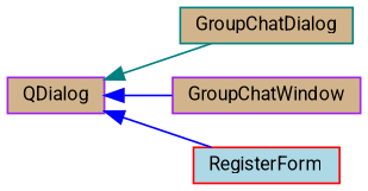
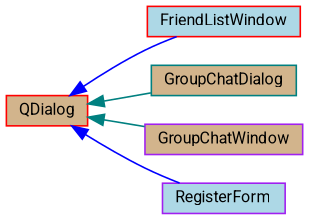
  digraph {
    fontname=Roboto
    rankdir=LR
    node [color=red fillcolor=tan fontname=Roboto fontsize=10 shape=box style=filled]
    edge [color=blue dir=back fontname=Roboto fontsize=10 labelfontname=Helvetica labelfontsize=10 style=solid]
-   n1 [color=purple height=0.2 label=QDialog width=0.4]
+   n1 [height=0.2 label=QDialog width=0.4]
+   n2 [fillcolor=lightblue height=0.2 label=FriendListWindow width=0.4]
    n3 [color=teal height=0.2 label=GroupChatDialog width=0.4]
    n4 [color=purple height=0.2 label=GroupChatWindow width=0.4]
-   n5 [fillcolor=lightblue height=0.2 label=RegisterForm width=0.4]
+   n5 [color=purple fillcolor=lightblue height=0.2 label=RegisterForm width=0.4]
+   n1 -> n2
    n1 -> n3 [color=teal]
-   n1 -> n4
+   n1 -> n4 [color=teal]
    n1 -> n5
  }
